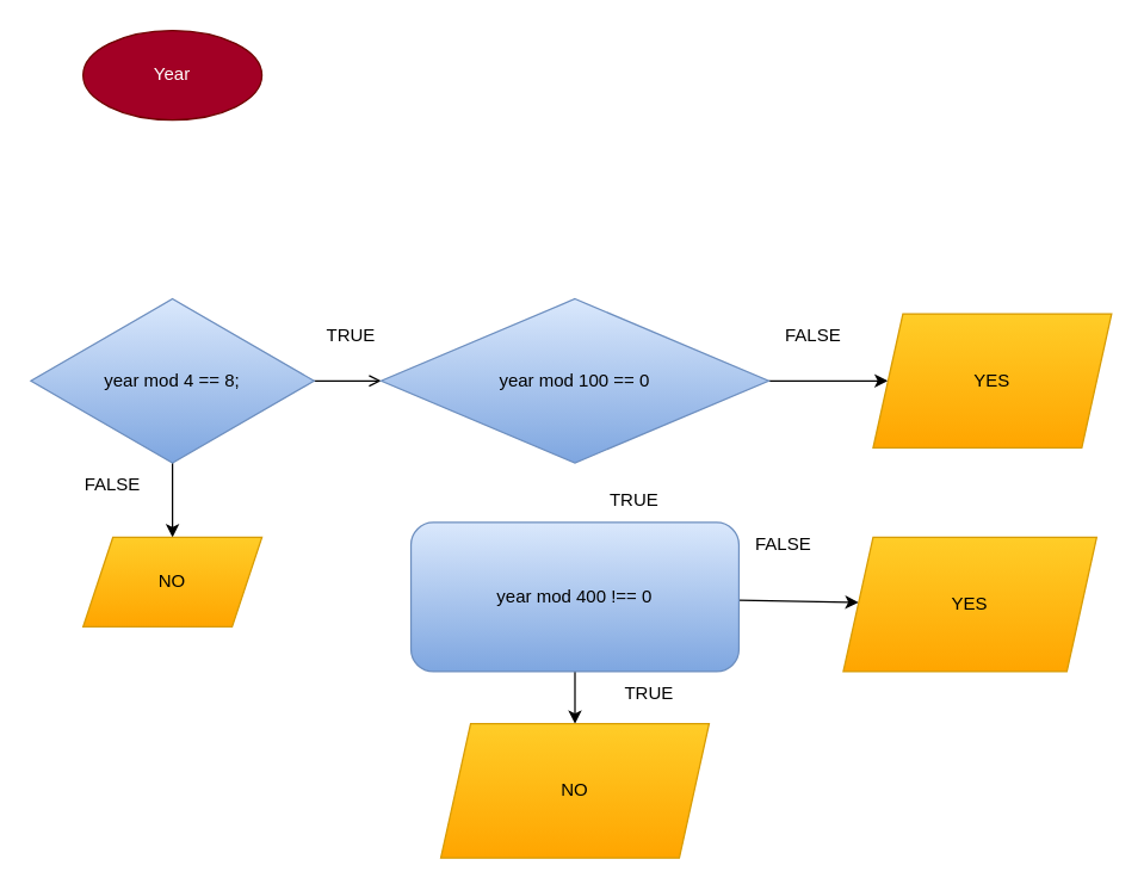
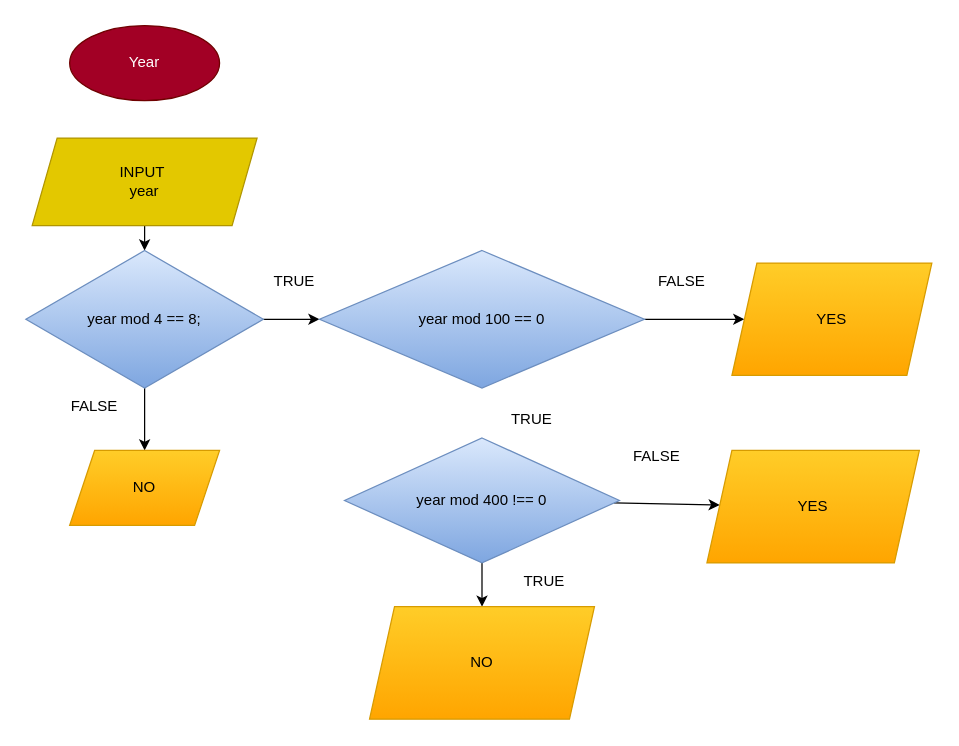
  <mxCell id="0" />
  <mxCell id="1" parent="0" />
  <mxCell id="2" value="Year" style="ellipse;whiteSpace=wrap;html=1;fillColor=#a20025;fontColor=#ffffff;strokeColor=#6F0000;" vertex="1" parent="1"><mxGeometry x="55" y="20" width="120" height="60" as="geometry" /></mxCell>
- <mxCell id="5" value="" style="edgeStyle=none;html=1;endArrow=open;" edge="1" parent="1" source="7" target="9"><mxGeometry relative="1" as="geometry" /></mxCell>
+ <mxCell id="3" value="" style="edgeStyle=none;html=1;" edge="1" parent="1" source="4" target="7"><mxGeometry relative="1" as="geometry" /></mxCell>
+ <mxCell id="4" value="INPUT&amp;nbsp;&lt;br&gt;year" style="shape=parallelogram;perimeter=parallelogramPerimeter;whiteSpace=wrap;html=1;fixedSize=1;fillColor=#e3c800;fontColor=#000000;strokeColor=#B09500;" vertex="1" parent="1"><mxGeometry x="25" y="110" width="180" height="70" as="geometry" /></mxCell>
+ <mxCell id="5" value="" style="edgeStyle=none;html=1;" edge="1" parent="1" source="7" target="9"><mxGeometry relative="1" as="geometry" /></mxCell>
  <mxCell id="6" value="" style="edgeStyle=none;html=1;" edge="1" parent="1" source="7"><mxGeometry relative="1" as="geometry"><mxPoint x="115" y="360" as="targetPoint" /></mxGeometry></mxCell>
  <mxCell id="7" value="year mod 4 == 8;" style="rhombus;whiteSpace=wrap;html=1;fillColor=#dae8fc;strokeColor=#6c8ebf;gradientColor=#7ea6e0;" vertex="1" parent="1"><mxGeometry x="20" y="200" width="190" height="110" as="geometry" /></mxCell>
  <mxCell id="8" value="" style="edgeStyle=none;html=1;" edge="1" parent="1" source="9" target="21"><mxGeometry relative="1" as="geometry" /></mxCell>
  <mxCell id="9" value="year mod 100 == 0" style="rhombus;whiteSpace=wrap;html=1;fillColor=#dae8fc;gradientColor=#7ea6e0;strokeColor=#6c8ebf;" vertex="1" parent="1"><mxGeometry x="255" y="200" width="260" height="110" as="geometry" /></mxCell>
  <mxCell id="10" value="TRUE" style="text;html=1;strokeColor=none;fillColor=none;align=center;verticalAlign=middle;whiteSpace=wrap;rounded=0;" vertex="1" parent="1"><mxGeometry x="205" y="210" width="60" height="30" as="geometry" /></mxCell>
  <mxCell id="11" value="" style="edgeStyle=none;html=1;" edge="1" parent="1" source="13" target="16"><mxGeometry relative="1" as="geometry"><mxPoint x="385" y="500" as="targetPoint" /></mxGeometry></mxCell>
  <mxCell id="12" value="" style="edgeStyle=none;html=1;" edge="1" parent="1" source="13" target="18"><mxGeometry relative="1" as="geometry" /></mxCell>
- <mxCell id="13" value="year mod 400 !== 0" style="whiteSpace=wrap;html=1;fillColor=#dae8fc;gradientColor=#7ea6e0;strokeColor=#6c8ebf;rounded=1;" vertex="1" parent="1"><mxGeometry x="275" y="350" width="220" height="100" as="geometry" /></mxCell>
+ <mxCell id="13" value="year mod 400 !== 0" style="rhombus;whiteSpace=wrap;html=1;fillColor=#dae8fc;gradientColor=#7ea6e0;strokeColor=#6c8ebf;" vertex="1" parent="1"><mxGeometry x="275" y="350" width="220" height="100" as="geometry" /></mxCell>
  <mxCell id="14" value="FALSE" style="text;html=1;strokeColor=none;fillColor=none;align=center;verticalAlign=middle;whiteSpace=wrap;rounded=0;" vertex="1" parent="1"><mxGeometry x="45" y="310" width="60" height="30" as="geometry" /></mxCell>
  <mxCell id="15" value="TRUE" style="text;html=1;strokeColor=none;fillColor=none;align=center;verticalAlign=middle;whiteSpace=wrap;rounded=0;" vertex="1" parent="1"><mxGeometry x="395" y="320" width="60" height="30" as="geometry" /></mxCell>
  <mxCell id="16" value="NO" style="shape=parallelogram;perimeter=parallelogramPerimeter;whiteSpace=wrap;html=1;fixedSize=1;fillColor=#ffcd28;gradientColor=#ffa500;strokeColor=#d79b00;" vertex="1" parent="1"><mxGeometry x="295" y="485" width="180" height="90" as="geometry" /></mxCell>
  <mxCell id="17" value="NO" style="shape=parallelogram;perimeter=parallelogramPerimeter;whiteSpace=wrap;html=1;fixedSize=1;fillColor=#ffcd28;gradientColor=#ffa500;strokeColor=#d79b00;" vertex="1" parent="1"><mxGeometry x="55" y="360" width="120" height="60" as="geometry" /></mxCell>
  <mxCell id="18" value="YES" style="shape=parallelogram;perimeter=parallelogramPerimeter;whiteSpace=wrap;html=1;fixedSize=1;fillColor=#ffcd28;gradientColor=#ffa500;strokeColor=#d79b00;" vertex="1" parent="1"><mxGeometry x="565" y="360" width="170" height="90" as="geometry" /></mxCell>
  <mxCell id="19" value="TRUE" style="text;html=1;strokeColor=none;fillColor=none;align=center;verticalAlign=middle;whiteSpace=wrap;rounded=0;" vertex="1" parent="1"><mxGeometry x="405" y="450" width="60" height="30" as="geometry" /></mxCell>
  <mxCell id="20" value="FALSE" style="text;html=1;strokeColor=none;fillColor=none;align=center;verticalAlign=middle;whiteSpace=wrap;rounded=0;" vertex="1" parent="1"><mxGeometry x="495" y="350" width="60" height="30" as="geometry" /></mxCell>
  <mxCell id="21" value="YES" style="shape=parallelogram;perimeter=parallelogramPerimeter;whiteSpace=wrap;html=1;fixedSize=1;fillColor=#ffcd28;gradientColor=#ffa500;strokeColor=#d79b00;" vertex="1" parent="1"><mxGeometry x="585" y="210" width="160" height="90" as="geometry" /></mxCell>
  <mxCell id="22" value="FALSE" style="text;html=1;strokeColor=none;fillColor=none;align=center;verticalAlign=middle;whiteSpace=wrap;rounded=0;" vertex="1" parent="1"><mxGeometry x="515" y="210" width="60" height="30" as="geometry" /></mxCell>
